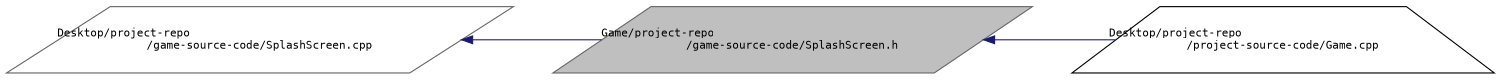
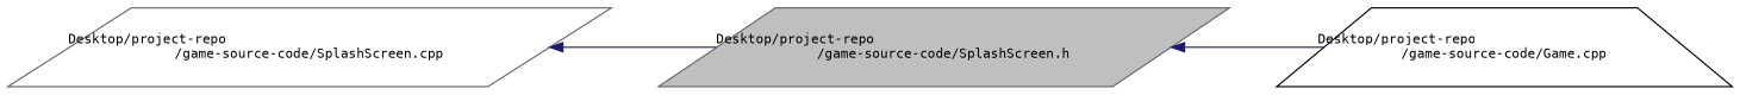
  digraph {
    fontname="DejaVu Sans Mono"
    rankdir=LR
    node [color=gray40 fillcolor=white fontname="DejaVu Sans Mono" fontsize=10 shape=parallelogram style=filled]
    edge [color=midnightblue dir=back fontname="DejaVu Sans Mono" fontsize=10 labelfontname=Helvetica labelfontsize=10 style=solid]
-   n1 [fillcolor=grey75 fontcolor=black height=0.2 label="Game/project-repo\l/game-source-code/SplashScreen.h" width=0.4]
-   n2 [color=black height=0.2 label="Desktop/project-repo\l/project-source-code/Game.cpp" shape=trapezium width=0.4]
+   n1 [fillcolor=grey75 fontcolor=black height=0.2 label="Desktop/project-repo\l/game-source-code/SplashScreen.h" width=0.4]
+   n2 [color=black height=0.2 label="Desktop/project-repo\l/game-source-code/Game.cpp" shape=trapezium width=0.4]
    n3 [height=0.2 label="Desktop/project-repo\l/game-source-code/SplashScreen.cpp" width=0.4]
    n1 -> n2
    n3 -> n1
  }
